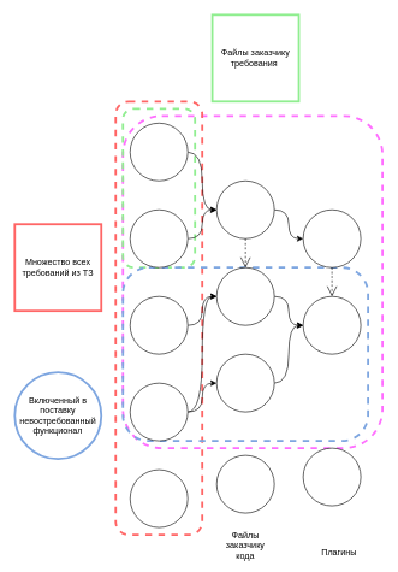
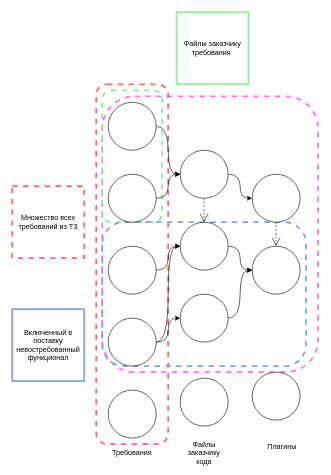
  <mxCell id="0" />
  <mxCell id="1" parent="0" />
  <mxCell id="2" value="" style="rounded=1;whiteSpace=wrap;html=1;fillColor=none;strokeWidth=3;dashed=1;strokeColor=#FF6FFF;" parent="1" vertex="1"><mxGeometry x="170" y="160" width="360" height="460" as="geometry" /></mxCell>
  <mxCell id="3" value="" style="rounded=1;whiteSpace=wrap;html=1;fillColor=none;dashed=1;strokeColor=#FF6666;strokeWidth=3;" parent="1" vertex="1"><mxGeometry x="160" y="140" width="120" height="600" as="geometry" /></mxCell>
  <mxCell id="4" value="" style="rounded=1;whiteSpace=wrap;html=1;fillColor=none;dashed=1;strokeWidth=3;strokeColor=#90EE90;" parent="1" vertex="1"><mxGeometry x="170" y="150" width="100" height="220" as="geometry" /></mxCell>
  <mxCell id="5" value="" style="rounded=1;whiteSpace=wrap;html=1;fillColor=none;strokeWidth=3;dashed=1;strokeColor=#7EA6E0;" parent="1" vertex="1"><mxGeometry x="170" y="370" width="340" height="240" as="geometry" /></mxCell>
- <mxCell id="6" value="Множество всех требований из ТЗ" style="whiteSpace=wrap;html=1;aspect=fixed;strokeWidth=3;strokeColor=#FF6666;" parent="1" vertex="1"><mxGeometry x="20" y="310" width="120" height="120" as="geometry" /></mxCell>
+ <mxCell id="6" value="Множество всех требований из ТЗ" style="whiteSpace=wrap;html=1;aspect=fixed;strokeWidth=3;strokeColor=#FF6666;dashed=1;" parent="1" vertex="1"><mxGeometry x="20" y="310" width="120" height="120" as="geometry" /></mxCell>
  <mxCell id="7" style="edgeStyle=orthogonalEdgeStyle;curved=1;rounded=0;orthogonalLoop=1;jettySize=auto;html=1;exitX=1;exitY=0.5;exitDx=0;exitDy=0;entryX=0;entryY=0.5;entryDx=0;entryDy=0;" parent="1" source="8" target="17" edge="1"><mxGeometry relative="1" as="geometry" /></mxCell>
  <mxCell id="8" value="" style="ellipse;whiteSpace=wrap;html=1;aspect=fixed;" parent="1" vertex="1"><mxGeometry x="180" y="170" width="80" height="80" as="geometry" /></mxCell>
  <mxCell id="9" style="edgeStyle=orthogonalEdgeStyle;curved=1;rounded=0;orthogonalLoop=1;jettySize=auto;html=1;exitX=1;exitY=0.5;exitDx=0;exitDy=0;entryX=0;entryY=0.5;entryDx=0;entryDy=0;" parent="1" source="10" target="17" edge="1"><mxGeometry relative="1" as="geometry" /></mxCell>
  <mxCell id="10" value="" style="ellipse;whiteSpace=wrap;html=1;aspect=fixed;" parent="1" vertex="1"><mxGeometry x="180" y="290" width="80" height="80" as="geometry" /></mxCell>
  <mxCell id="11" style="edgeStyle=orthogonalEdgeStyle;curved=1;rounded=0;orthogonalLoop=1;jettySize=auto;html=1;exitX=1;exitY=0.5;exitDx=0;exitDy=0;entryX=0;entryY=0.5;entryDx=0;entryDy=0;" parent="1" source="12" target="19" edge="1"><mxGeometry relative="1" as="geometry" /></mxCell>
  <mxCell id="12" value="" style="ellipse;whiteSpace=wrap;html=1;aspect=fixed;" parent="1" vertex="1"><mxGeometry x="180" y="410" width="80" height="80" as="geometry" /></mxCell>
  <mxCell id="13" style="edgeStyle=orthogonalEdgeStyle;curved=1;rounded=0;orthogonalLoop=1;jettySize=auto;html=1;exitX=1;exitY=0.5;exitDx=0;exitDy=0;entryX=0;entryY=0.5;entryDx=0;entryDy=0;" parent="1" source="15" target="19" edge="1"><mxGeometry relative="1" as="geometry" /></mxCell>
  <mxCell id="14" style="edgeStyle=orthogonalEdgeStyle;curved=1;rounded=0;orthogonalLoop=1;jettySize=auto;html=1;exitX=1;exitY=0.5;exitDx=0;exitDy=0;entryX=0;entryY=0.5;entryDx=0;entryDy=0;" parent="1" source="15" target="22" edge="1"><mxGeometry relative="1" as="geometry" /></mxCell>
  <mxCell id="15" value="" style="ellipse;whiteSpace=wrap;html=1;aspect=fixed;" parent="1" vertex="1"><mxGeometry x="180" y="530" width="80" height="80" as="geometry" /></mxCell>
  <mxCell id="16" style="edgeStyle=orthogonalEdgeStyle;curved=1;rounded=0;orthogonalLoop=1;jettySize=auto;html=1;exitX=1;exitY=0.5;exitDx=0;exitDy=0;entryX=0;entryY=0.5;entryDx=0;entryDy=0;" parent="1" source="17" target="24" edge="1"><mxGeometry relative="1" as="geometry" /></mxCell>
  <mxCell id="17" value="" style="ellipse;whiteSpace=wrap;html=1;aspect=fixed;" parent="1" vertex="1"><mxGeometry x="300" y="250" width="80" height="80" as="geometry" /></mxCell>
  <mxCell id="18" style="edgeStyle=orthogonalEdgeStyle;curved=1;rounded=0;orthogonalLoop=1;jettySize=auto;html=1;exitX=1;exitY=0.5;exitDx=0;exitDy=0;entryX=0;entryY=0.5;entryDx=0;entryDy=0;" parent="1" source="19" target="25" edge="1"><mxGeometry relative="1" as="geometry" /></mxCell>
  <mxCell id="19" value="" style="ellipse;whiteSpace=wrap;html=1;aspect=fixed;" parent="1" vertex="1"><mxGeometry x="300" y="370" width="80" height="80" as="geometry" /></mxCell>
  <mxCell id="20" value="" style="ellipse;whiteSpace=wrap;html=1;aspect=fixed;" parent="1" vertex="1"><mxGeometry x="180" y="650" width="80" height="80" as="geometry" /></mxCell>
  <mxCell id="21" style="edgeStyle=orthogonalEdgeStyle;curved=1;rounded=0;orthogonalLoop=1;jettySize=auto;html=1;exitX=1;exitY=0.5;exitDx=0;exitDy=0;entryX=0;entryY=0.5;entryDx=0;entryDy=0;" parent="1" source="22" target="25" edge="1"><mxGeometry relative="1" as="geometry" /></mxCell>
  <mxCell id="22" value="" style="ellipse;whiteSpace=wrap;html=1;aspect=fixed;" parent="1" vertex="1"><mxGeometry x="300" y="490" width="80" height="80" as="geometry" /></mxCell>
  <mxCell id="23" value="" style="ellipse;whiteSpace=wrap;html=1;aspect=fixed;" parent="1" vertex="1"><mxGeometry x="300" y="630" width="80" height="80" as="geometry" /></mxCell>
  <mxCell id="24" value="" style="ellipse;whiteSpace=wrap;html=1;aspect=fixed;" parent="1" vertex="1"><mxGeometry x="420" y="290" width="80" height="80" as="geometry" /></mxCell>
  <mxCell id="25" value="" style="ellipse;whiteSpace=wrap;html=1;aspect=fixed;" parent="1" vertex="1"><mxGeometry x="420" y="410" width="80" height="80" as="geometry" /></mxCell>
  <mxCell id="26" value="" style="ellipse;whiteSpace=wrap;html=1;aspect=fixed;" parent="1" vertex="1"><mxGeometry x="420" y="620" width="80" height="80" as="geometry" /></mxCell>
  <mxCell id="27" value="Файлы заказчику требования&amp;nbsp;" style="whiteSpace=wrap;html=1;aspect=fixed;strokeWidth=3;strokeColor=#90EE90;" parent="1" vertex="1"><mxGeometry x="294" y="20" width="120" height="120" as="geometry" /></mxCell>
+ <mxCell id="28" value="Требования" style="text;html=1;align=center;verticalAlign=middle;whiteSpace=wrap;rounded=0;" parent="1" vertex="1"><mxGeometry x="190" y="740" width="60" height="30" as="geometry" /></mxCell>
  <mxCell id="29" value="Файлы&lt;div&gt;заказчику кода&lt;/div&gt;" style="text;html=1;align=center;verticalAlign=middle;whiteSpace=wrap;rounded=0;" parent="1" vertex="1"><mxGeometry x="310" y="740" width="60" height="30" as="geometry" /></mxCell>
- <mxCell id="30" value="Плагины" style="text;html=1;align=center;verticalAlign=middle;whiteSpace=wrap;rounded=0;" parent="1" vertex="1"><mxGeometry x="440" y="750" width="60" height="30" as="geometry" /></mxCell>
- <mxCell id="31" value="Включенный в поставку невостребованный функционал" style="ellipse;whiteSpace=wrap;html=1;aspect=fixed;strokeWidth=3;strokeColor=#7EA6E0;" parent="1" vertex="1"><mxGeometry x="20" y="515" width="120" height="120" as="geometry" /></mxCell>
+ <mxCell id="30" value="Плагины" style="text;html=1;align=center;verticalAlign=middle;whiteSpace=wrap;rounded=0;" parent="1" vertex="1"><mxGeometry x="440" y="730" width="60" height="30" as="geometry" /></mxCell>
+ <mxCell id="31" value="Включенный в поставку невостребованный функционал" style="whiteSpace=wrap;html=1;aspect=fixed;strokeWidth=3;strokeColor=#7EA6E0;" parent="1" vertex="1"><mxGeometry x="20" y="515" width="120" height="120" as="geometry" /></mxCell>
  <mxCell id="32" value="" style="endArrow=open;endSize=12;dashed=1;html=1;rounded=0;exitX=0.5;exitY=1;exitDx=0;exitDy=0;entryX=0.5;entryY=0;entryDx=0;entryDy=0;" parent="1" source="17" target="19" edge="1"><mxGeometry width="160" relative="1" as="geometry"><mxPoint x="590" y="470" as="sourcePoint" /><mxPoint x="750" y="470" as="targetPoint" /></mxGeometry></mxCell>
  <mxCell id="33" value="" style="endArrow=open;endSize=12;dashed=1;html=1;rounded=0;curved=1;exitX=0.5;exitY=1;exitDx=0;exitDy=0;entryX=0.5;entryY=0;entryDx=0;entryDy=0;" parent="1" source="24" target="25" edge="1"><mxGeometry width="160" relative="1" as="geometry"><mxPoint x="260" y="430" as="sourcePoint" /><mxPoint x="420" y="430" as="targetPoint" /></mxGeometry></mxCell>
